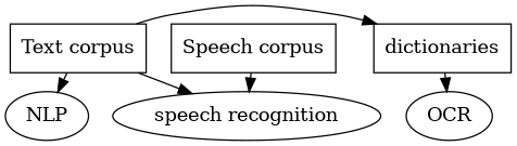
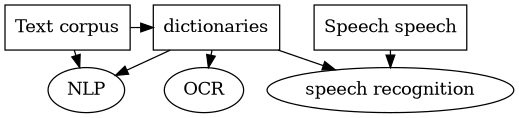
  digraph {
    rankdir=TB
    ranksep=0.2
    node [shape=ellipse]
    OCR
    NLP
    "speech recognition"
    "Text corpus" [shape=polygon]
-   "Speech corpus" [shape=polygon]
+   "Speech corpus" [shape=polygon label="Speech speech"]
    dictionaries [shape=polygon]
    subgraph sub_1 {
      rank=same
      OCR
      NLP
    }
    subgraph sub_2 {
      rank=same
      OCR
      "speech recognition"
    }
    subgraph sub_3 {
      rank=same
      "Text corpus"
      "Speech corpus"
    }
    subgraph sub_4 {
      rank=same
      "Text corpus"
      dictionaries
    }
    "Text corpus" -> NLP
    "Text corpus" -> dictionaries
    "Speech corpus" -> "speech recognition"
    dictionaries -> OCR
-   "Text corpus" -> "speech recognition"
+   dictionaries -> NLP
+   dictionaries -> "speech recognition"
  }
